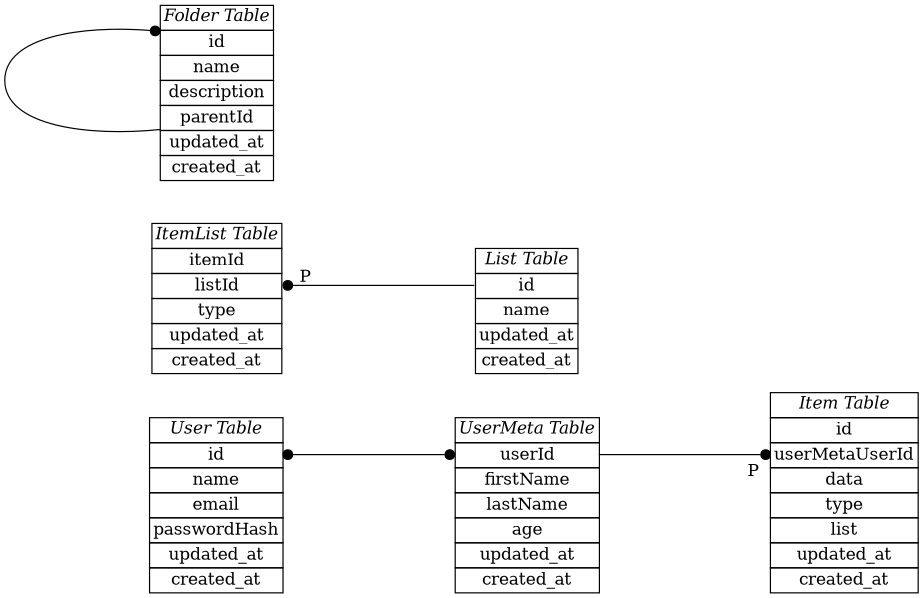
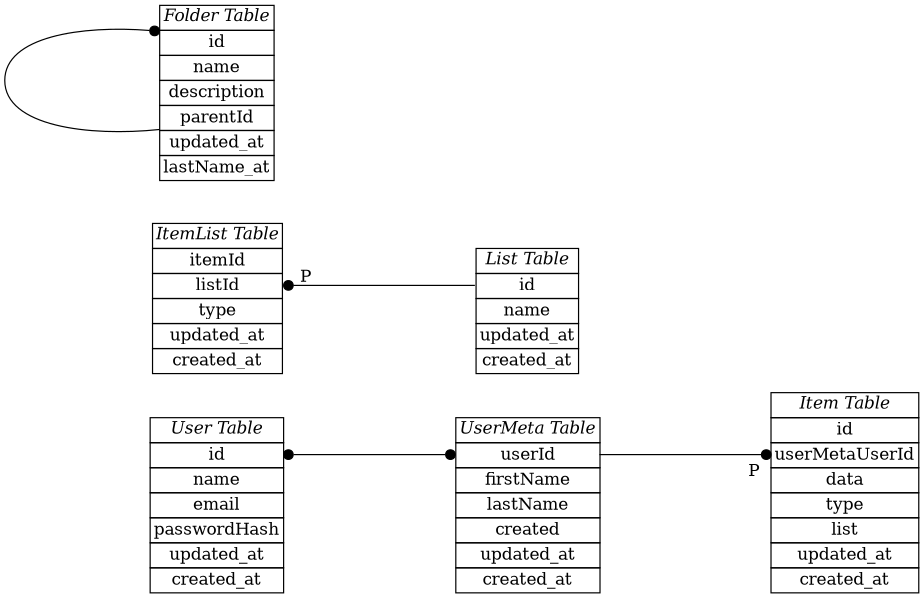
  digraph {
    nodesep=0.5
    rankdir=LR
    ranksep=2
    node [shape=plain]
    edge [arrowhead=dot arrowtail=dot dir=both]
    n1 [label=< <table border="0" cellborder="1" cellspacing="0">   <tr><td><i>User Table</i></td></tr>   <tr><td port="1">id</td></tr>   <tr><td port="2">name</td></tr>   <tr><td port="3">email</td></tr>   <tr><td port="4">passwordHash</td></tr>   <tr><td port="5">updated_at</td></tr>   <tr><td port="6">created_at</td></tr> </table>>]
-   n2 [label=< <table border="0" cellborder="1" cellspacing="0">   <tr><td><i>UserMeta Table</i></td></tr>   <tr><td port="7">userId</td></tr>   <tr><td port="8">firstName</td></tr>   <tr><td port="9">lastName</td></tr>   <tr><td port="10">age</td></tr>   <tr><td port="11">updated_at</td></tr>   <tr><td port="12">created_at</td></tr> </table>>]
+   n2 [label=< <table border="0" cellborder="1" cellspacing="0">   <tr><td><i>UserMeta Table</i></td></tr>   <tr><td port="7">userId</td></tr>   <tr><td port="8">firstName</td></tr>   <tr><td port="9">lastName</td></tr>   <tr><td port="10">created</td></tr>   <tr><td port="11">updated_at</td></tr>   <tr><td port="12">created_at</td></tr> </table>>]
    n3 [label=< <table border="0" cellborder="1" cellspacing="0">   <tr><td><i>Item Table</i></td></tr>   <tr><td port="a">id</td></tr>   <tr><td port="b">userMetaUserId</td></tr>   <tr><td port="c">data</td></tr>   <tr><td port="d">type</td></tr>   <tr><td port="g">list</td></tr>   <tr><td port="e">updated_at</td></tr>   <tr><td port="f">created_at</td></tr> </table>>]
    n4 [label=< <table border="0" cellborder="1" cellspacing="0">   <tr><td><i>List Table</i></td></tr>   <tr><td port="0">id</td></tr>   <tr><td port="1">name</td></tr>   <tr><td port="2">updated_at</td></tr>   <tr><td port="3">created_at</td></tr> </table>>]
    n5 [label=< <table border="0" cellborder="1" cellspacing="0">   <tr><td><i>ItemList Table</i></td></tr>   <tr><td port="a">itemId</td></tr>   <tr><td port="b">listId</td></tr>   <tr><td port="c">type</td></tr>   <tr><td port="d">updated_at</td></tr>   <tr><td port="e">created_at</td></tr> </table>>]
-   n6 [label=< <table border="0" cellborder="1" cellspacing="0">   <tr><td><i>Folder Table</i></td></tr>   <tr><td port="a">id</td></tr>   <tr><td port="b">name</td></tr>   <tr><td port="c">description</td></tr>   <tr><td port="d">parentId</td></tr>   <tr><td port="e">updated_at</td></tr>   <tr><td port="f">created_at</td></tr> </table>>]
+   n6 [label=< <table border="0" cellborder="1" cellspacing="0">   <tr><td><i>Folder Table</i></td></tr>   <tr><td port="a">id</td></tr>   <tr><td port="b">name</td></tr>   <tr><td port="c">description</td></tr>   <tr><td port="d">parentId</td></tr>   <tr><td port="e">updated_at</td></tr>   <tr><td port="f">lastName_at</td></tr> </table>>]
    n1 -> n2 [headport=7 tailport=1]
    n2 -> n3 [arrowtail=none headlabel=P headport=b labelangle=45 labeldistance=2 tailport=7]
    n5 -> n4 [arrowhead=none headport=0 labelangle=20 labeldistance=2 taillabel=P tailport=b]
    n6 -> n6 [arrowhead=none headport=d tailport=a]
  }
